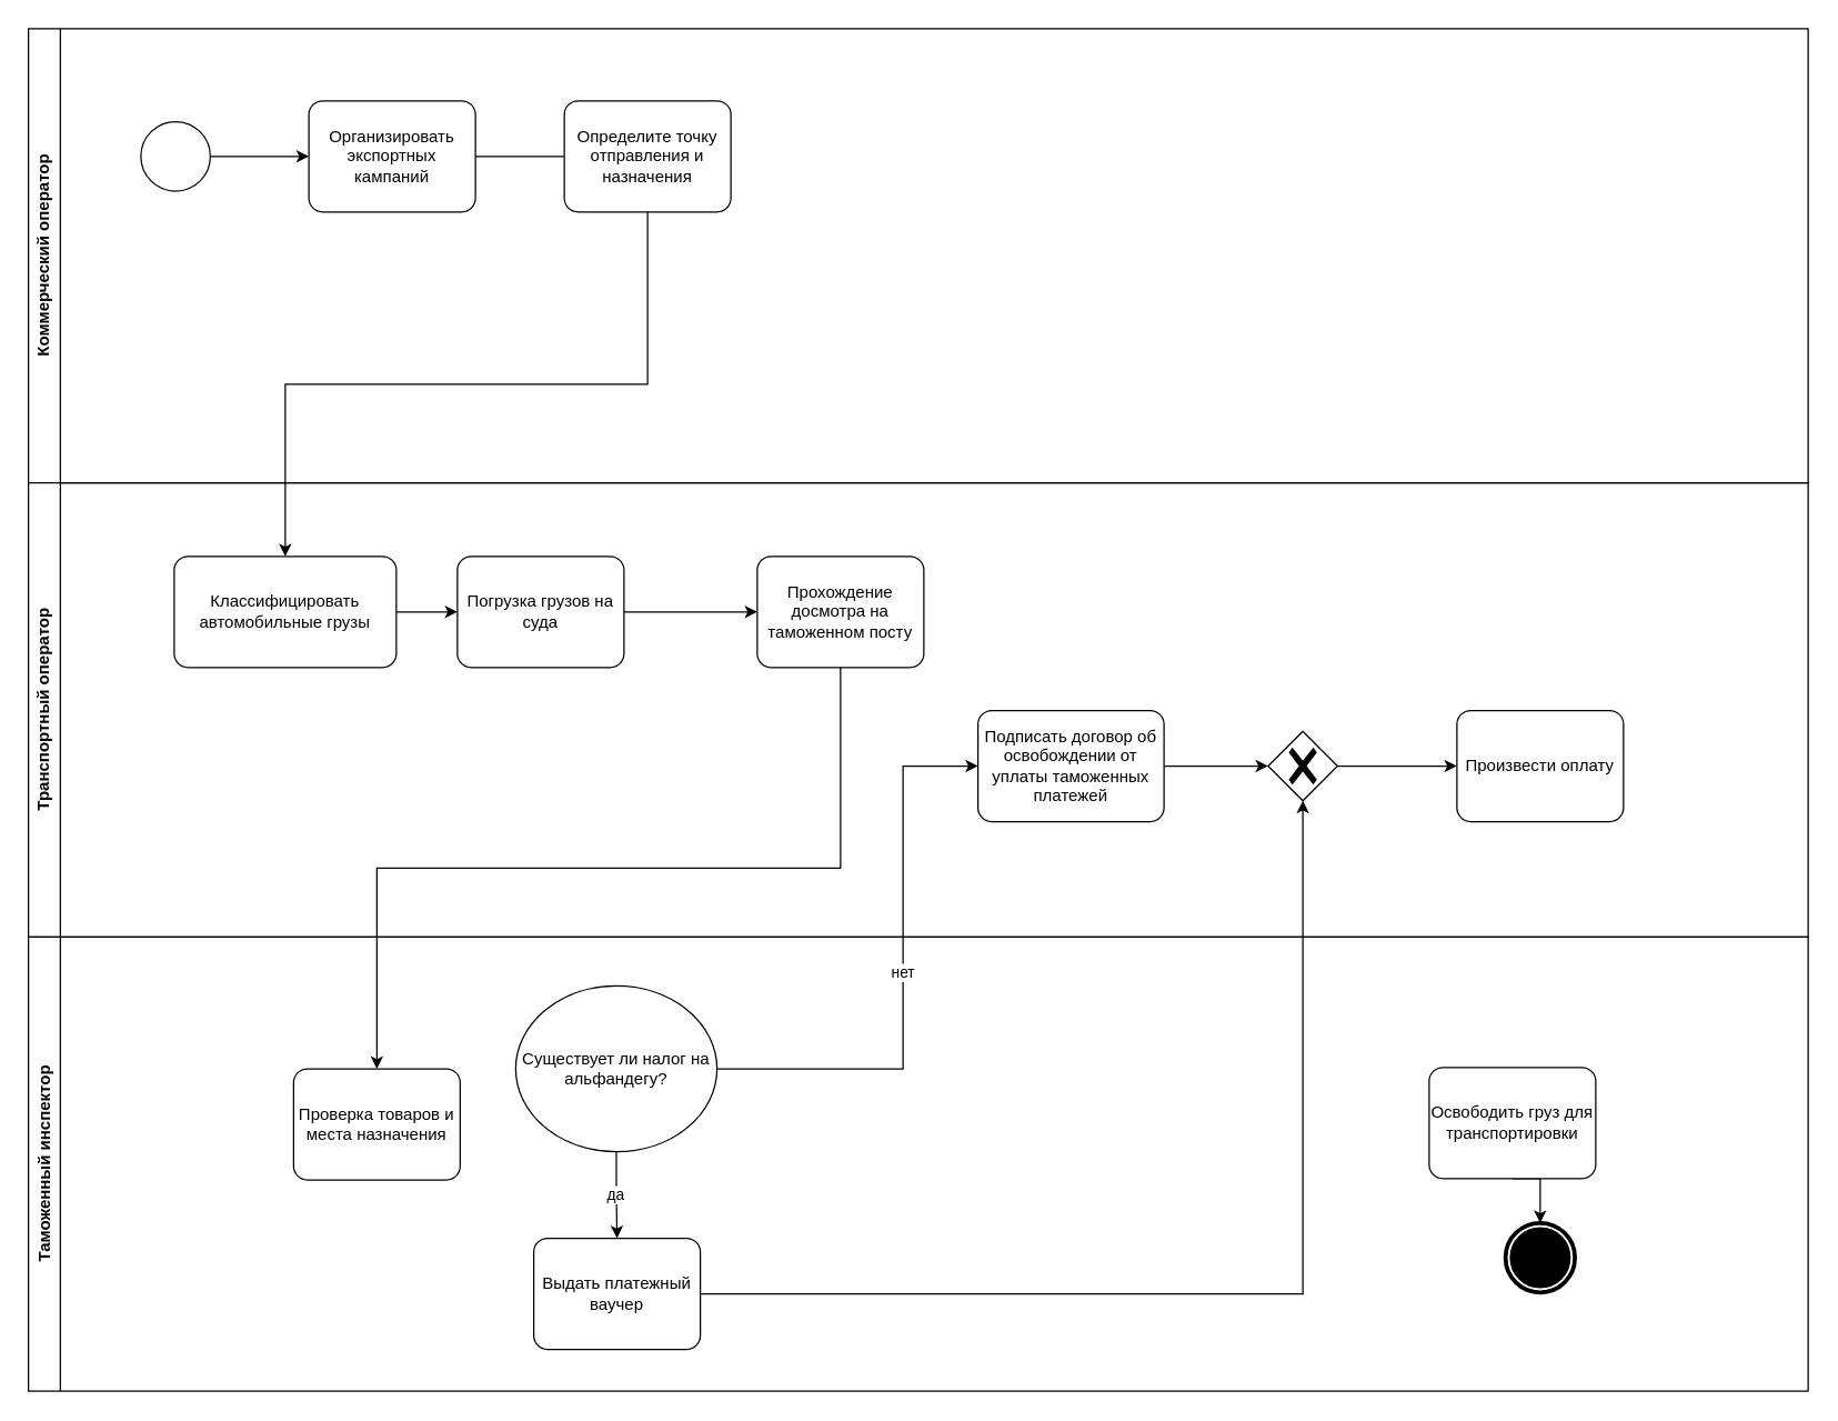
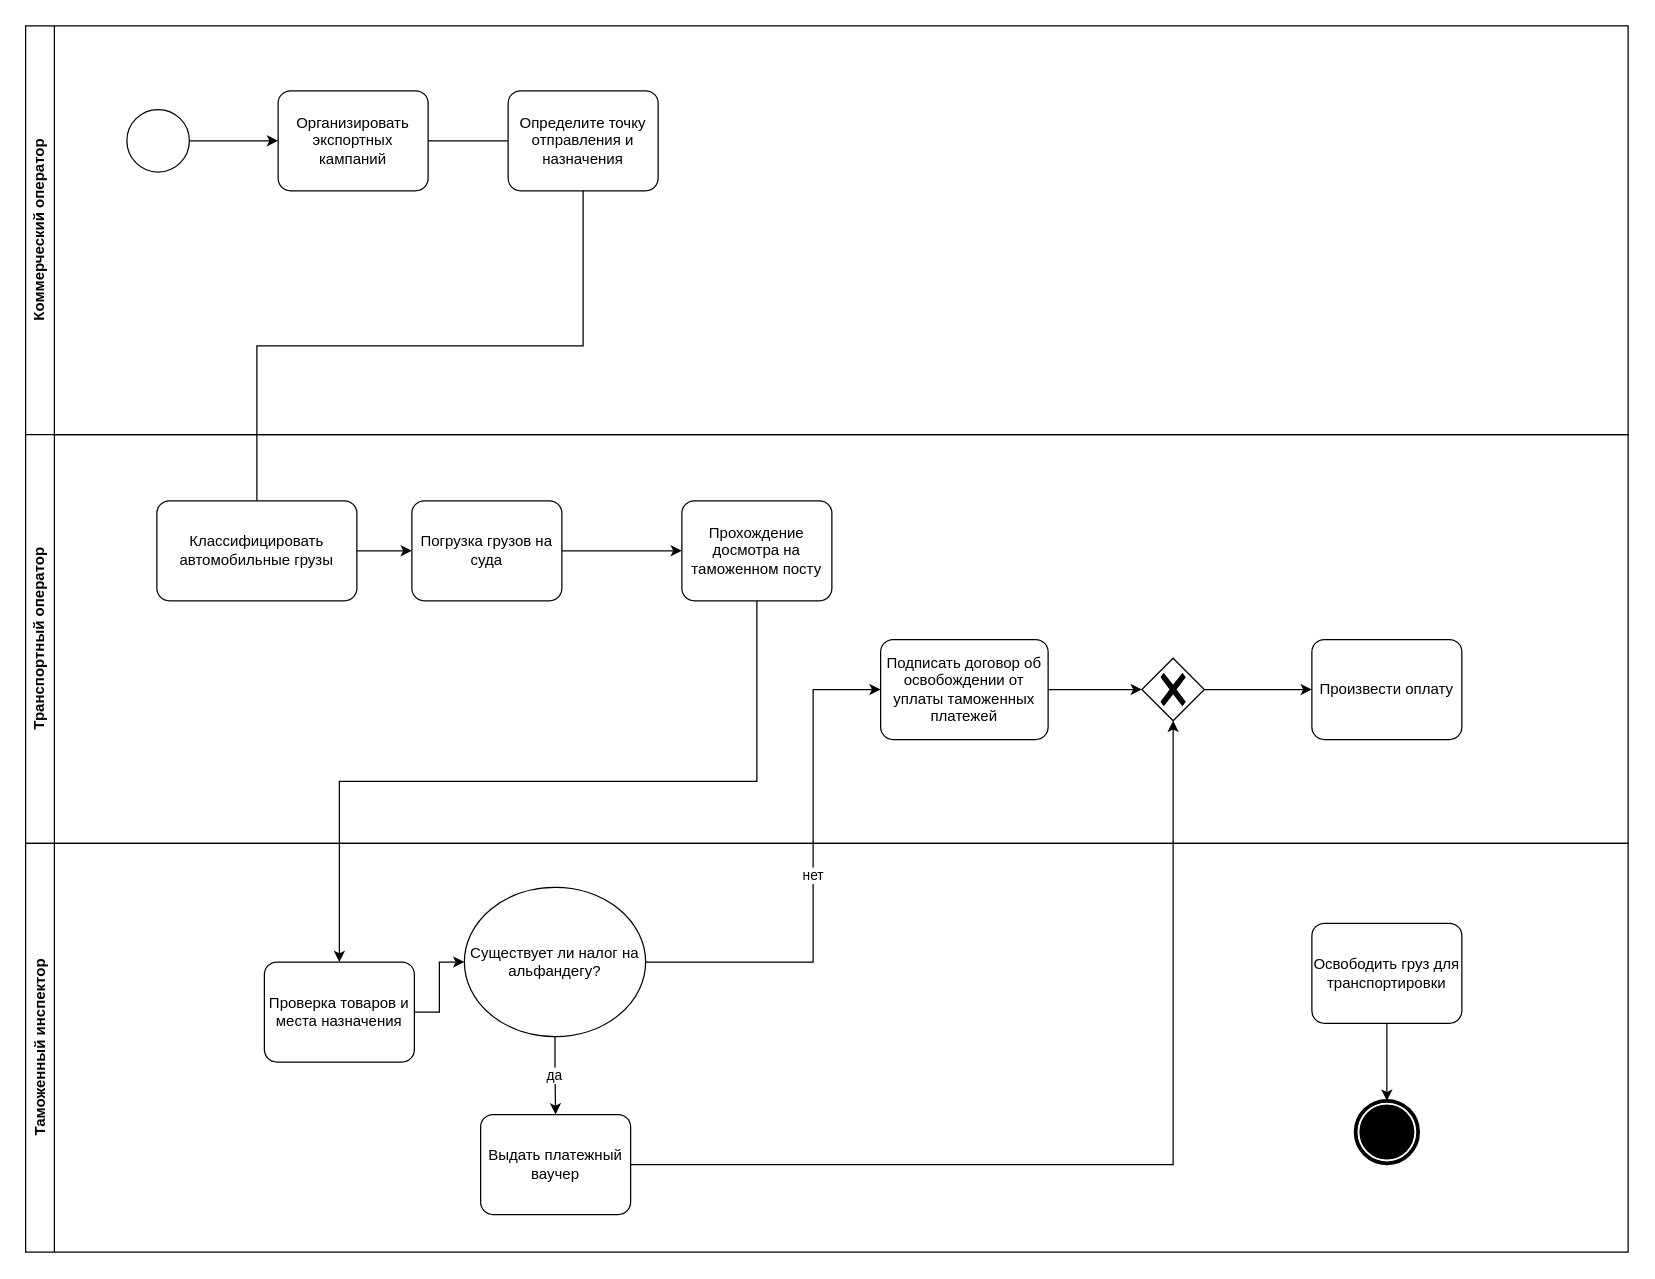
  <mxCell id="0" />
  <mxCell id="1" parent="0" />
  <mxCell id="2" value="&lt;span lang=&quot;RU&quot;&gt;Коммерческий оператор&lt;/span&gt;" style="swimlane;horizontal=0;whiteSpace=wrap;html=1;" vertex="1" parent="1"><mxGeometry x="20" y="20" width="1282" height="327" as="geometry"><mxRectangle x="216" y="111" width="32" height="144" as="alternateBounds" /></mxGeometry></mxCell>
  <mxCell id="3" style="edgeStyle=orthogonalEdgeStyle;rounded=0;orthogonalLoop=1;jettySize=auto;html=1;exitX=1;exitY=0.5;exitDx=0;exitDy=0;exitPerimeter=0;entryX=0;entryY=0.5;entryDx=0;entryDy=0;entryPerimeter=0;" edge="1" parent="2" source="4" target="6"><mxGeometry relative="1" as="geometry" /></mxCell>
  <mxCell id="4" value="" style="points=[[0.145,0.145,0],[0.5,0,0],[0.855,0.145,0],[1,0.5,0],[0.855,0.855,0],[0.5,1,0],[0.145,0.855,0],[0,0.5,0]];shape=mxgraph.bpmn.event;html=1;verticalLabelPosition=bottom;labelBackgroundColor=#ffffff;verticalAlign=top;align=center;perimeter=ellipsePerimeter;outlineConnect=0;aspect=fixed;outline=standard;symbol=general;" vertex="1" parent="2"><mxGeometry x="81" y="67" width="50" height="50" as="geometry" /></mxCell>
  <mxCell id="5" style="edgeStyle=orthogonalEdgeStyle;rounded=0;orthogonalLoop=1;jettySize=auto;html=1;exitX=1;exitY=0.5;exitDx=0;exitDy=0;exitPerimeter=0;endArrow=none;" edge="1" parent="2" source="6" target="7"><mxGeometry relative="1" as="geometry" /></mxCell>
  <mxCell id="6" value="Организировать экспортных кампаний" style="points=[[0.25,0,0],[0.5,0,0],[0.75,0,0],[1,0.25,0],[1,0.5,0],[1,0.75,0],[0.75,1,0],[0.5,1,0],[0.25,1,0],[0,0.75,0],[0,0.5,0],[0,0.25,0]];shape=mxgraph.bpmn.task;whiteSpace=wrap;rectStyle=rounded;size=10;html=1;taskMarker=abstract;" vertex="1" parent="2"><mxGeometry x="202" y="52" width="120" height="80" as="geometry" /></mxCell>
  <mxCell id="7" value="Определите точку отправления и назначения" style="points=[[0.25,0,0],[0.5,0,0],[0.75,0,0],[1,0.25,0],[1,0.5,0],[1,0.75,0],[0.75,1,0],[0.5,1,0],[0.25,1,0],[0,0.75,0],[0,0.5,0],[0,0.25,0]];shape=mxgraph.bpmn.task;whiteSpace=wrap;rectStyle=rounded;size=10;html=1;taskMarker=abstract;" vertex="1" parent="2"><mxGeometry x="386" y="52" width="120" height="80" as="geometry" /></mxCell>
  <mxCell id="8" value="&lt;span lang=&quot;RU&quot;&gt;Транспортный оператор&lt;/span&gt;" style="swimlane;horizontal=0;whiteSpace=wrap;html=1;" vertex="1" parent="1"><mxGeometry x="20" y="347" width="1282" height="327" as="geometry"><mxRectangle x="216" y="111" width="32" height="144" as="alternateBounds" /></mxGeometry></mxCell>
  <mxCell id="9" style="edgeStyle=orthogonalEdgeStyle;rounded=0;orthogonalLoop=1;jettySize=auto;html=1;exitX=1;exitY=0.5;exitDx=0;exitDy=0;exitPerimeter=0;entryX=0;entryY=0.5;entryDx=0;entryDy=0;entryPerimeter=0;" edge="1" parent="8" source="10" target="12"><mxGeometry relative="1" as="geometry" /></mxCell>
  <mxCell id="10" value="Классифицировать автомобильные грузы" style="points=[[0.25,0,0],[0.5,0,0],[0.75,0,0],[1,0.25,0],[1,0.5,0],[1,0.75,0],[0.75,1,0],[0.5,1,0],[0.25,1,0],[0,0.75,0],[0,0.5,0],[0,0.25,0]];shape=mxgraph.bpmn.task;whiteSpace=wrap;rectStyle=rounded;size=10;html=1;taskMarker=abstract;" vertex="1" parent="8"><mxGeometry x="105" y="53" width="160" height="80" as="geometry" /></mxCell>
  <mxCell id="11" style="edgeStyle=orthogonalEdgeStyle;rounded=0;orthogonalLoop=1;jettySize=auto;html=1;exitX=1;exitY=0.5;exitDx=0;exitDy=0;exitPerimeter=0;entryX=0;entryY=0.5;entryDx=0;entryDy=0;entryPerimeter=0;" edge="1" parent="8" source="12" target="13"><mxGeometry relative="1" as="geometry" /></mxCell>
  <mxCell id="12" value="Погрузка грузов на суда" style="points=[[0.25,0,0],[0.5,0,0],[0.75,0,0],[1,0.25,0],[1,0.5,0],[1,0.75,0],[0.75,1,0],[0.5,1,0],[0.25,1,0],[0,0.75,0],[0,0.5,0],[0,0.25,0]];shape=mxgraph.bpmn.task;whiteSpace=wrap;rectStyle=rounded;size=10;html=1;taskMarker=abstract;" vertex="1" parent="8"><mxGeometry x="309" y="53" width="120" height="80" as="geometry" /></mxCell>
  <mxCell id="13" value="Прохождение досмотра на таможенном посту" style="points=[[0.25,0,0],[0.5,0,0],[0.75,0,0],[1,0.25,0],[1,0.5,0],[1,0.75,0],[0.75,1,0],[0.5,1,0],[0.25,1,0],[0,0.75,0],[0,0.5,0],[0,0.25,0]];shape=mxgraph.bpmn.task;whiteSpace=wrap;rectStyle=rounded;size=10;html=1;taskMarker=abstract;" vertex="1" parent="8"><mxGeometry x="525" y="53" width="120" height="80" as="geometry" /></mxCell>
  <mxCell id="14" style="edgeStyle=orthogonalEdgeStyle;rounded=0;orthogonalLoop=1;jettySize=auto;html=1;exitX=1;exitY=0.5;exitDx=0;exitDy=0;exitPerimeter=0;entryX=0;entryY=0.5;entryDx=0;entryDy=0;entryPerimeter=0;" edge="1" parent="8" source="15" target="17"><mxGeometry relative="1" as="geometry" /></mxCell>
  <mxCell id="15" value="Подписать договор об освобождении от уплаты таможенных платежей" style="points=[[0.25,0,0],[0.5,0,0],[0.75,0,0],[1,0.25,0],[1,0.5,0],[1,0.75,0],[0.75,1,0],[0.5,1,0],[0.25,1,0],[0,0.75,0],[0,0.5,0],[0,0.25,0]];shape=mxgraph.bpmn.task;whiteSpace=wrap;rectStyle=rounded;size=10;html=1;taskMarker=abstract;" vertex="1" parent="8"><mxGeometry x="684" y="164" width="134" height="80" as="geometry" /></mxCell>
  <mxCell id="16" style="edgeStyle=orthogonalEdgeStyle;rounded=0;orthogonalLoop=1;jettySize=auto;html=1;exitX=1;exitY=0.5;exitDx=0;exitDy=0;exitPerimeter=0;entryX=0;entryY=0.5;entryDx=0;entryDy=0;entryPerimeter=0;" edge="1" parent="8" source="17" target="18"><mxGeometry relative="1" as="geometry" /></mxCell>
  <mxCell id="17" value="" style="points=[[0.25,0.25,0],[0.5,0,0],[0.75,0.25,0],[1,0.5,0],[0.75,0.75,0],[0.5,1,0],[0.25,0.75,0],[0,0.5,0]];shape=mxgraph.bpmn.gateway2;html=1;verticalLabelPosition=bottom;labelBackgroundColor=#ffffff;verticalAlign=top;align=center;perimeter=rhombusPerimeter;outlineConnect=0;outline=none;symbol=none;gwType=exclusive;" vertex="1" parent="8"><mxGeometry x="893" y="179" width="50" height="50" as="geometry" /></mxCell>
  <mxCell id="18" value="Произвести оплату" style="points=[[0.25,0,0],[0.5,0,0],[0.75,0,0],[1,0.25,0],[1,0.5,0],[1,0.75,0],[0.75,1,0],[0.5,1,0],[0.25,1,0],[0,0.75,0],[0,0.5,0],[0,0.25,0]];shape=mxgraph.bpmn.task;whiteSpace=wrap;rectStyle=rounded;size=10;html=1;taskMarker=abstract;" vertex="1" parent="8"><mxGeometry x="1029" y="164" width="120" height="80" as="geometry" /></mxCell>
  <mxCell id="19" value="&lt;span lang=&quot;RU&quot;&gt;Таможенный инспектор&lt;/span&gt;" style="swimlane;horizontal=0;whiteSpace=wrap;html=1;" vertex="1" parent="1"><mxGeometry x="20" y="674" width="1282" height="327" as="geometry"><mxRectangle x="216" y="111" width="32" height="144" as="alternateBounds" /></mxGeometry></mxCell>
+ <mxCell id="20" style="edgeStyle=orthogonalEdgeStyle;rounded=0;orthogonalLoop=1;jettySize=auto;html=1;exitX=1;exitY=0.5;exitDx=0;exitDy=0;exitPerimeter=0;entryX=0;entryY=0.5;entryDx=0;entryDy=0;" edge="1" parent="19" source="21" target="23"><mxGeometry relative="1" as="geometry" /></mxCell>
  <mxCell id="21" value="Проверка товаров и места назначения" style="points=[[0.25,0,0],[0.5,0,0],[0.75,0,0],[1,0.25,0],[1,0.5,0],[1,0.75,0],[0.75,1,0],[0.5,1,0],[0.25,1,0],[0,0.75,0],[0,0.5,0],[0,0.25,0]];shape=mxgraph.bpmn.task;whiteSpace=wrap;rectStyle=rounded;size=10;html=1;taskMarker=abstract;" vertex="1" parent="19"><mxGeometry x="191" y="95" width="120" height="80" as="geometry" /></mxCell>
  <mxCell id="22" value="да" style="edgeStyle=orthogonalEdgeStyle;rounded=0;orthogonalLoop=1;jettySize=auto;html=1;exitX=0.5;exitY=1;exitDx=0;exitDy=0;entryX=0.5;entryY=0;entryDx=0;entryDy=0;entryPerimeter=0;" edge="1" parent="19" source="23" target="24"><mxGeometry relative="1" as="geometry" /></mxCell>
  <mxCell id="23" value="Существует ли налог на альфандегу?" style="ellipse;whiteSpace=wrap;html=1;" vertex="1" parent="19"><mxGeometry x="351" y="35.25" width="145" height="119.5" as="geometry" /></mxCell>
  <mxCell id="24" value="Выдать платежный ваучер" style="points=[[0.25,0,0],[0.5,0,0],[0.75,0,0],[1,0.25,0],[1,0.5,0],[1,0.75,0],[0.75,1,0],[0.5,1,0],[0.25,1,0],[0,0.75,0],[0,0.5,0],[0,0.25,0]];shape=mxgraph.bpmn.task;whiteSpace=wrap;rectStyle=rounded;size=10;html=1;taskMarker=abstract;" vertex="1" parent="19"><mxGeometry x="364" y="217" width="120" height="80" as="geometry" /></mxCell>
  <mxCell id="25" style="edgeStyle=orthogonalEdgeStyle;rounded=0;orthogonalLoop=1;jettySize=auto;html=1;exitX=0.5;exitY=1;exitDx=0;exitDy=0;exitPerimeter=0;entryX=0.5;entryY=0;entryDx=0;entryDy=0;entryPerimeter=0;" edge="1" parent="19" source="26" target="27"><mxGeometry relative="1" as="geometry" /></mxCell>
- <mxCell id="26" value="Освободить груз для транспортировки" style="points=[[0.25,0,0],[0.5,0,0],[0.75,0,0],[1,0.25,0],[1,0.5,0],[1,0.75,0],[0.75,1,0],[0.5,1,0],[0.25,1,0],[0,0.75,0],[0,0.5,0],[0,0.25,0]];shape=mxgraph.bpmn.task;whiteSpace=wrap;rectStyle=rounded;size=10;html=1;taskMarker=abstract;" vertex="1" parent="19"><mxGeometry x="1009" y="94" width="120" height="80" as="geometry" /></mxCell>
+ <mxCell id="26" value="Освободить груз для транспортировки" style="points=[[0.25,0,0],[0.5,0,0],[0.75,0,0],[1,0.25,0],[1,0.5,0],[1,0.75,0],[0.75,1,0],[0.5,1,0],[0.25,1,0],[0,0.75,0],[0,0.5,0],[0,0.25,0]];shape=mxgraph.bpmn.task;whiteSpace=wrap;rectStyle=rounded;size=10;html=1;taskMarker=abstract;" vertex="1" parent="19"><mxGeometry x="1029" y="64" width="120" height="80" as="geometry" /></mxCell>
  <mxCell id="27" value="" style="points=[[0.145,0.145,0],[0.5,0,0],[0.855,0.145,0],[1,0.5,0],[0.855,0.855,0],[0.5,1,0],[0.145,0.855,0],[0,0.5,0]];shape=mxgraph.bpmn.event;html=1;verticalLabelPosition=bottom;labelBackgroundColor=#ffffff;verticalAlign=top;align=center;perimeter=ellipsePerimeter;outlineConnect=0;aspect=fixed;outline=end;symbol=terminate;" vertex="1" parent="19"><mxGeometry x="1064" y="206" width="50" height="50" as="geometry" /></mxCell>
- <mxCell id="28" style="edgeStyle=orthogonalEdgeStyle;rounded=0;orthogonalLoop=1;jettySize=auto;html=1;exitX=0.5;exitY=1;exitDx=0;exitDy=0;exitPerimeter=0;entryX=0.5;entryY=0;entryDx=0;entryDy=0;entryPerimeter=0;" edge="1" parent="1" source="7" target="10"><mxGeometry relative="1" as="geometry" /></mxCell>
+ <mxCell id="28" style="edgeStyle=orthogonalEdgeStyle;rounded=0;orthogonalLoop=1;jettySize=auto;html=1;exitX=0.5;exitY=1;exitDx=0;exitDy=0;exitPerimeter=0;entryX=0.5;entryY=0;entryDx=0;entryDy=0;entryPerimeter=0;endArrow=none;" edge="1" parent="1" source="7" target="10"><mxGeometry relative="1" as="geometry" /></mxCell>
  <mxCell id="29" style="edgeStyle=orthogonalEdgeStyle;rounded=0;orthogonalLoop=1;jettySize=auto;html=1;exitX=0.5;exitY=1;exitDx=0;exitDy=0;exitPerimeter=0;" edge="1" parent="1" source="13" target="21"><mxGeometry relative="1" as="geometry" /></mxCell>
  <mxCell id="30" value="нет" style="edgeStyle=orthogonalEdgeStyle;rounded=0;orthogonalLoop=1;jettySize=auto;html=1;exitX=1;exitY=0.5;exitDx=0;exitDy=0;entryX=0;entryY=0.5;entryDx=0;entryDy=0;entryPerimeter=0;" edge="1" parent="1" source="23" target="15"><mxGeometry relative="1" as="geometry"><Array as="points"><mxPoint x="650" y="769" /><mxPoint x="650" y="551" /></Array></mxGeometry></mxCell>
  <mxCell id="31" style="edgeStyle=orthogonalEdgeStyle;rounded=0;orthogonalLoop=1;jettySize=auto;html=1;exitX=1;exitY=0.5;exitDx=0;exitDy=0;exitPerimeter=0;entryX=0.5;entryY=1;entryDx=0;entryDy=0;entryPerimeter=0;" edge="1" parent="1" source="24" target="17"><mxGeometry relative="1" as="geometry" /></mxCell>
